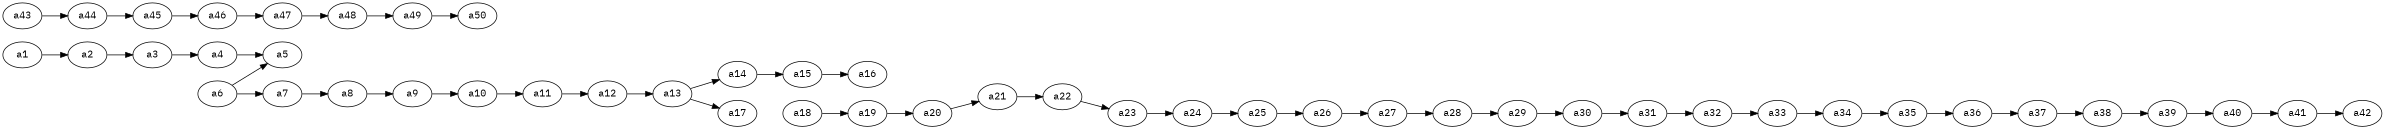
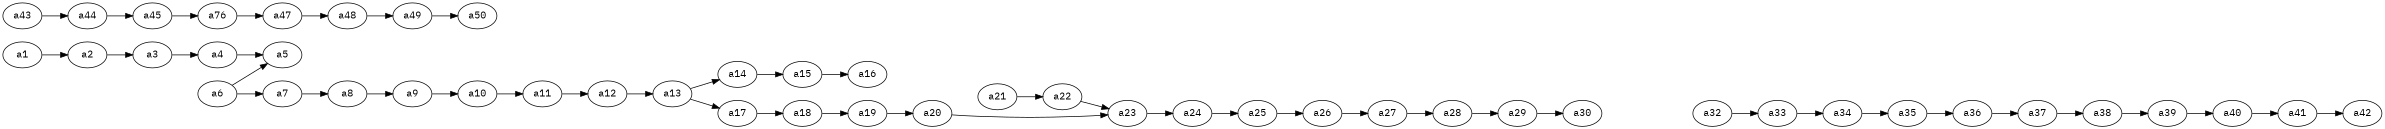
  digraph {
    fontname="IBM Plex Mono"
    rankdir=LR
    node [fontname="IBM Plex Mono"]
    edge [fontname="IBM Plex Mono"]
    a1
    a2
    a3
    a4
    a5
    a6
    a7
    a8
    a9
    a10
    a11
    a12
    a13
    a14
    a17
    a15
    a16
    a18
    a19
    a20
    a21
    a22
    a23
    a24
    a25
    a26
    a27
    a28
    a29
    a30
-   a31
    a32
    a33
    a34
    a35
    a36
    a37
    a38
    a39
    a40
    a41
    a42
    a43
    a44
    a45
-   a46
+   a46 [label=a76]
    a47
    a48
    a49
    a50
    a1 -> a2
    a2 -> a3
    a3 -> a4
    a4 -> a5
    a6 -> a5
    a6 -> a7
    a7 -> a8
    a8 -> a9
    a9 -> a10
    a10 -> a11
    a11 -> a12
    a12 -> a13
    a13 -> a14
    a13 -> a17
    a14 -> a15
+   a17 -> a18
    a15 -> a16
    a18 -> a19
    a19 -> a20
-   a20 -> a21
+   a20 -> a23
    a21 -> a22
    a22 -> a23
    a23 -> a24
    a24 -> a25
    a25 -> a26
    a26 -> a27
    a27 -> a28
    a28 -> a29
    a29 -> a30
-   a30 -> a31
-   a31 -> a32
    a32 -> a33
    a33 -> a34
    a34 -> a35
    a35 -> a36
    a36 -> a37
    a37 -> a38
    a38 -> a39
    a39 -> a40
    a40 -> a41
    a41 -> a42
    a43 -> a44
    a44 -> a45
    a45 -> a46
    a46 -> a47
    a47 -> a48
    a48 -> a49
    a49 -> a50
  }
